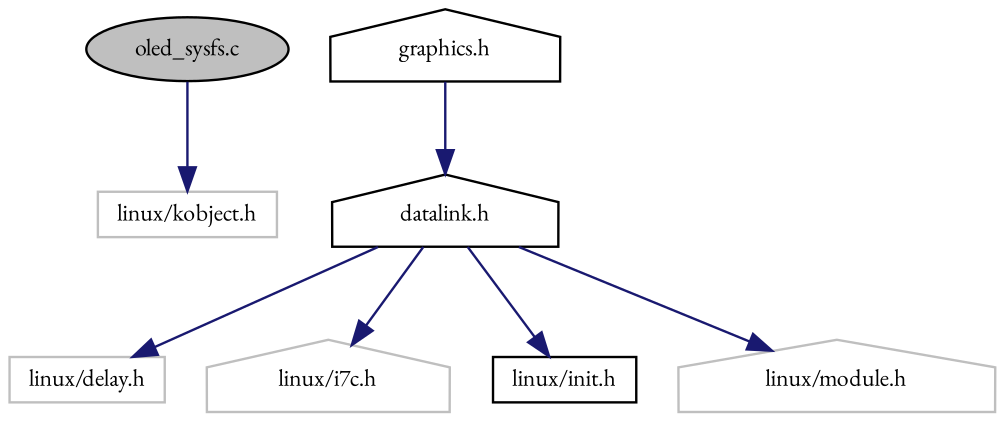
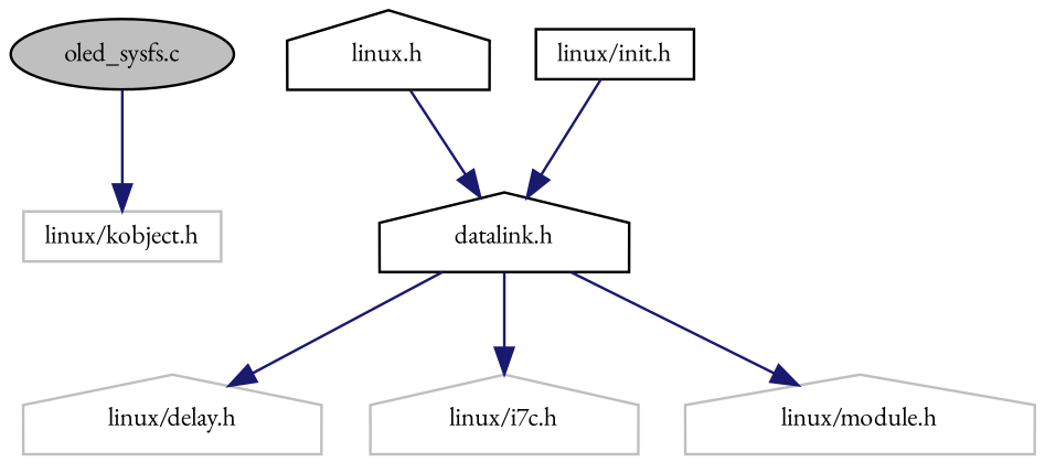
  digraph {
    fontname="EB Garamond"
    node [color=black fillcolor=white fontname="EB Garamond" fontsize=10 shape=house style=filled]
    edge [color=midnightblue fontname="EB Garamond" fontsize=10 labelfontname=Helvetica labelfontsize=10 style=solid]
    n1 [fillcolor=grey75 fontcolor=black height=0.2 label="oled_sysfs.c" shape=ellipse width=0.4]
    n2 [color=grey75 height=0.2 label="linux/kobject.h" shape=box width=0.4]
-   n3 [height=0.2 label="graphics.h" width=0.4]
+   n3 [height=0.2 label="linux.h" width=0.4]
    n4 [height=0.2 label="datalink.h" width=0.4]
-   n5 [color=grey75 height=0.2 label="linux/delay.h" shape=box width=0.4]
+   n5 [color=grey75 height=0.2 label="linux/delay.h" width=0.4]
    n6 [color=grey75 height=0.2 label="linux/i7c.h" width=0.4]
    n7 [height=0.2 label="linux/init.h" shape=box width=0.4]
    n8 [color=grey75 height=0.2 label="linux/module.h" width=0.4]
    n1 -> n2
    n3 -> n4
    n4 -> n5
    n4 -> n6
-   n4 -> n7
+   n7 -> n4
    n4 -> n8
  }
